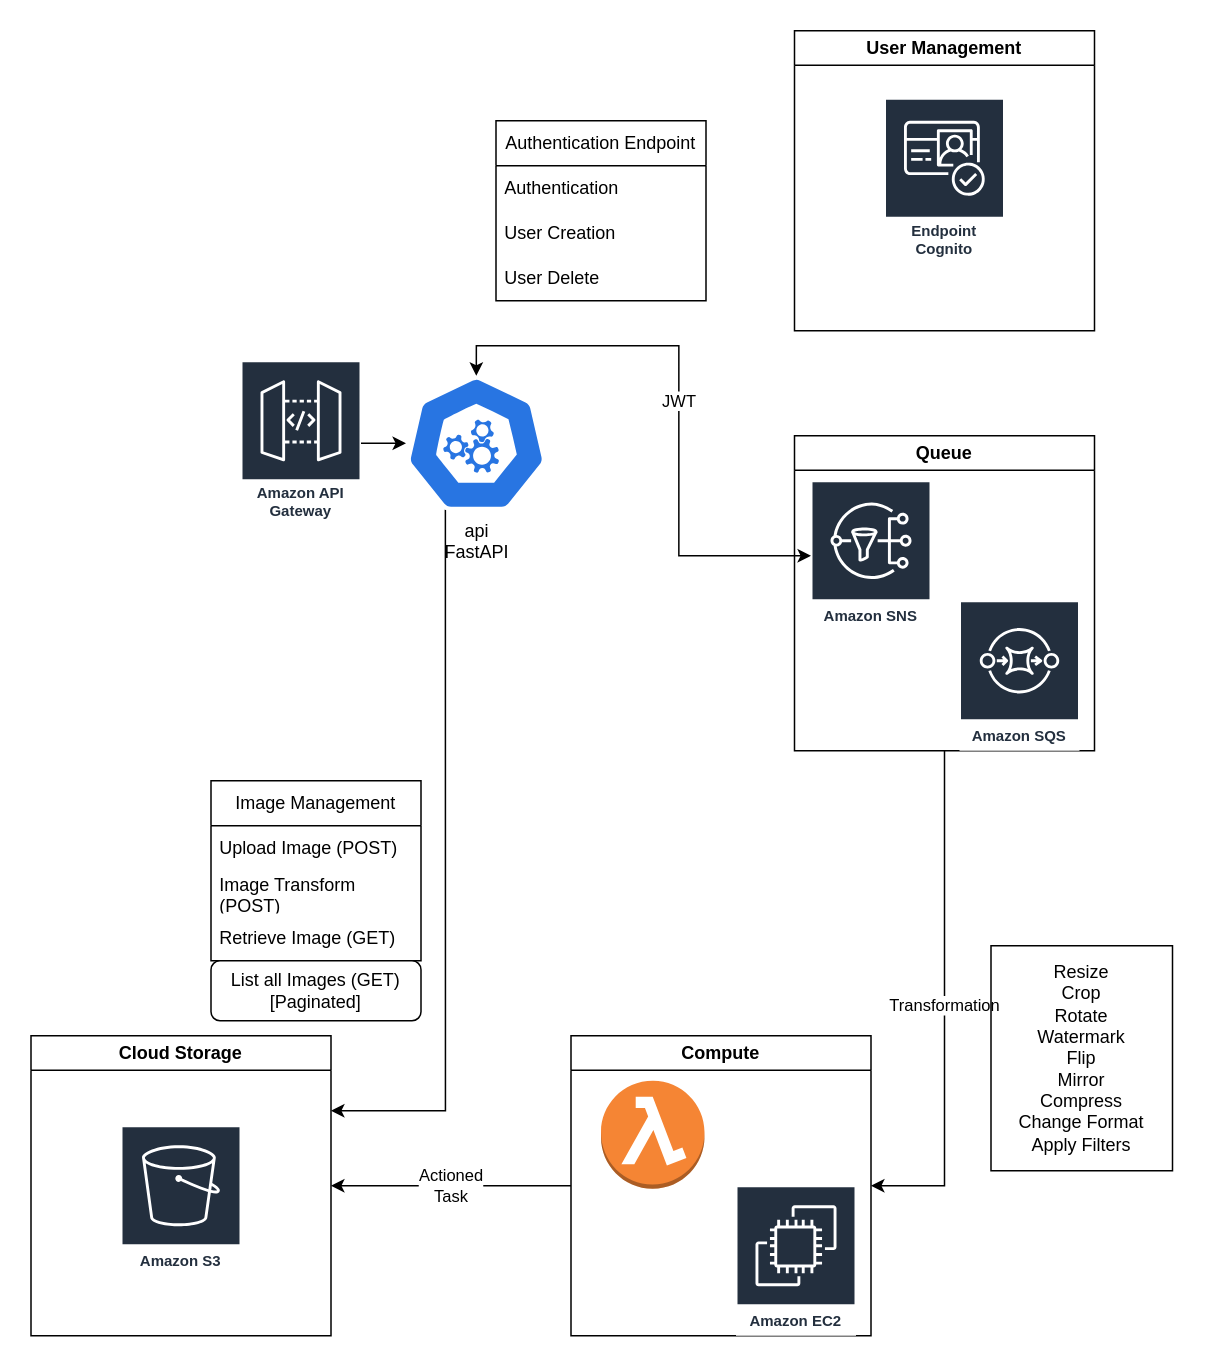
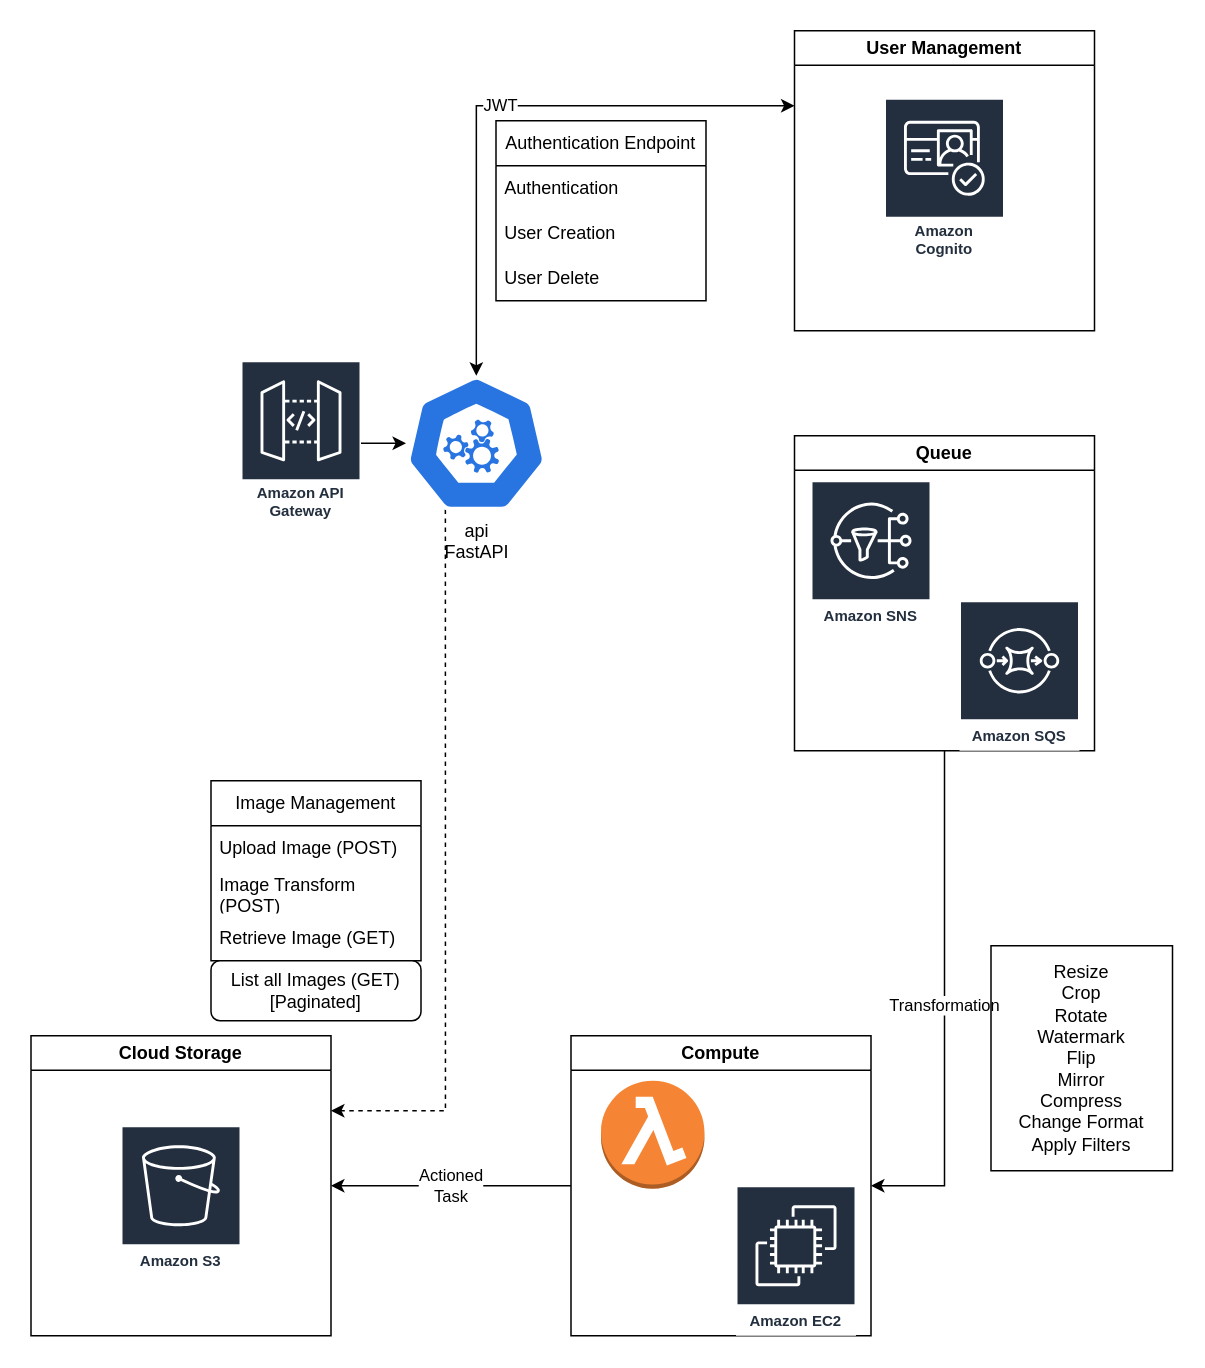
  <mxCell id="0" />
  <mxCell id="1" parent="0" />
- <mxCell id="2" style="edgeStyle=orthogonalEdgeStyle;rounded=0;orthogonalLoop=1;jettySize=auto;html=1;exitX=0.28;exitY=0.99;exitDx=0;exitDy=0;exitPerimeter=0;entryX=1;entryY=0.25;entryDx=0;entryDy=0;" edge="1" parent="1" source="3" target="18"><mxGeometry relative="1" as="geometry" /></mxCell>
+ <mxCell id="2" style="edgeStyle=orthogonalEdgeStyle;rounded=0;orthogonalLoop=1;jettySize=auto;html=1;exitX=0.28;exitY=0.99;exitDx=0;exitDy=0;exitPerimeter=0;entryX=1;entryY=0.25;entryDx=0;entryDy=0;dashed=1;" edge="1" parent="1" source="3" target="18"><mxGeometry relative="1" as="geometry" /></mxCell>
  <mxCell id="3" value="api&lt;div&gt;FastAPI&lt;/div&gt;" style="aspect=fixed;sketch=0;html=1;dashed=0;whitespace=wrap;verticalLabelPosition=bottom;verticalAlign=top;fillColor=#2875E2;strokeColor=#ffffff;points=[[0.005,0.63,0],[0.1,0.2,0],[0.9,0.2,0],[0.5,0,0],[0.995,0.63,0],[0.72,0.99,0],[0.5,1,0],[0.28,0.99,0]];shape=mxgraph.kubernetes.icon2;prIcon=api" vertex="1" parent="1"><mxGeometry x="270" y="250" width="93.75" height="90" as="geometry" /></mxCell>
- <mxCell id="4" value="JWT" style="edgeStyle=orthogonalEdgeStyle;rounded=0;orthogonalLoop=1;jettySize=auto;html=1;exitX=0.5;exitY=0;exitDx=0;exitDy=0;exitPerimeter=0;startArrow=classic;startFill=1;" edge="1" parent="1" source="3" target="23"><mxGeometry relative="1" as="geometry"><mxPoint x="590" y="69" as="targetPoint" /></mxGeometry></mxCell>
+ <mxCell id="4" value="JWT" style="edgeStyle=orthogonalEdgeStyle;rounded=0;orthogonalLoop=1;jettySize=auto;html=1;exitX=0.5;exitY=0;exitDx=0;exitDy=0;exitPerimeter=0;startArrow=classic;startFill=1;entryX=0;entryY=0.25;entryDx=0;entryDy=0;" edge="1" parent="1" source="3" target="24"><mxGeometry relative="1" as="geometry"><mxPoint x="590" y="69" as="targetPoint" /></mxGeometry></mxCell>
  <mxCell id="5" value="Actioned&lt;br&gt;Task" style="edgeStyle=orthogonalEdgeStyle;rounded=0;orthogonalLoop=1;jettySize=auto;html=1;exitX=0;exitY=0.5;exitDx=0;exitDy=0;entryX=1;entryY=0.5;entryDx=0;entryDy=0;" edge="1" parent="1" source="6" target="18"><mxGeometry relative="1" as="geometry" /></mxCell>
  <mxCell id="6" value="Compute" style="swimlane;whiteSpace=wrap;html=1;" vertex="1" parent="1"><mxGeometry x="380" y="690" width="200" height="200" as="geometry" /></mxCell>
  <mxCell id="7" value="" style="outlineConnect=0;dashed=0;verticalLabelPosition=bottom;verticalAlign=top;align=center;html=1;shape=mxgraph.aws3.lambda_function;fillColor=#F58534;gradientColor=none;" vertex="1" parent="6"><mxGeometry x="20" y="30" width="69" height="72" as="geometry" /></mxCell>
  <mxCell id="8" value="Amazon EC2" style="sketch=0;outlineConnect=0;fontColor=#232F3E;gradientColor=none;strokeColor=#ffffff;fillColor=#232F3E;dashed=0;verticalLabelPosition=middle;verticalAlign=bottom;align=center;html=1;whiteSpace=wrap;fontSize=10;fontStyle=1;spacing=3;shape=mxgraph.aws4.productIcon;prIcon=mxgraph.aws4.ec2;" vertex="1" parent="6"><mxGeometry x="110" y="100" width="80" height="100" as="geometry" /></mxCell>
  <mxCell id="9" value="Authentication Endpoint" style="swimlane;fontStyle=0;childLayout=stackLayout;horizontal=1;startSize=30;horizontalStack=0;resizeParent=1;resizeParentMax=0;resizeLast=0;collapsible=1;marginBottom=0;whiteSpace=wrap;html=1;" vertex="1" parent="1"><mxGeometry x="330" y="80" width="140" height="120" as="geometry" /></mxCell>
  <mxCell id="10" value="Authentication" style="text;strokeColor=none;fillColor=none;align=left;verticalAlign=middle;spacingLeft=4;spacingRight=4;overflow=hidden;points=[[0,0.5],[1,0.5]];portConstraint=eastwest;rotatable=0;whiteSpace=wrap;html=1;" vertex="1" parent="9"><mxGeometry y="30" width="140" height="30" as="geometry" /></mxCell>
  <mxCell id="11" value="User Creation" style="text;strokeColor=none;fillColor=none;align=left;verticalAlign=middle;spacingLeft=4;spacingRight=4;overflow=hidden;points=[[0,0.5],[1,0.5]];portConstraint=eastwest;rotatable=0;whiteSpace=wrap;html=1;" vertex="1" parent="9"><mxGeometry y="60" width="140" height="30" as="geometry" /></mxCell>
  <mxCell id="12" value="User Delete" style="text;strokeColor=none;fillColor=none;align=left;verticalAlign=middle;spacingLeft=4;spacingRight=4;overflow=hidden;points=[[0,0.5],[1,0.5]];portConstraint=eastwest;rotatable=0;whiteSpace=wrap;html=1;" vertex="1" parent="9"><mxGeometry y="90" width="140" height="30" as="geometry" /></mxCell>
  <mxCell id="13" value="Image Management" style="swimlane;fontStyle=0;childLayout=stackLayout;horizontal=1;startSize=30;horizontalStack=0;resizeParent=1;resizeParentMax=0;resizeLast=0;collapsible=1;marginBottom=0;whiteSpace=wrap;html=1;" vertex="1" parent="1"><mxGeometry x="140" y="520" width="140" height="120" as="geometry" /></mxCell>
  <mxCell id="14" value="Upload Image (POST)" style="text;strokeColor=none;fillColor=none;align=left;verticalAlign=middle;spacingLeft=4;spacingRight=4;overflow=hidden;points=[[0,0.5],[1,0.5]];portConstraint=eastwest;rotatable=0;whiteSpace=wrap;html=1;" vertex="1" parent="13"><mxGeometry y="30" width="140" height="30" as="geometry" /></mxCell>
  <mxCell id="15" value="Image Transform (POST)" style="text;strokeColor=none;fillColor=none;align=left;verticalAlign=middle;spacingLeft=4;spacingRight=4;overflow=hidden;points=[[0,0.5],[1,0.5]];portConstraint=eastwest;rotatable=0;whiteSpace=wrap;html=1;" vertex="1" parent="13"><mxGeometry y="60" width="140" height="30" as="geometry" /></mxCell>
  <mxCell id="16" value="Retrieve Image (GET)" style="text;strokeColor=none;fillColor=none;align=left;verticalAlign=middle;spacingLeft=4;spacingRight=4;overflow=hidden;points=[[0,0.5],[1,0.5]];portConstraint=eastwest;rotatable=0;whiteSpace=wrap;html=1;" vertex="1" parent="13"><mxGeometry y="90" width="140" height="30" as="geometry" /></mxCell>
  <mxCell id="17" value="List all Images (GET)&lt;div&gt;[Paginated]&lt;/div&gt;" style="whiteSpace=wrap;html=1;rounded=1;" vertex="1" parent="1"><mxGeometry x="140" y="640" width="140" height="40" as="geometry" /></mxCell>
  <mxCell id="18" value="Cloud Storage" style="swimlane;whiteSpace=wrap;html=1;" vertex="1" parent="1"><mxGeometry x="20" y="690" width="200" height="200" as="geometry" /></mxCell>
  <mxCell id="19" value="Amazon S3" style="sketch=0;outlineConnect=0;fontColor=#232F3E;gradientColor=none;strokeColor=#ffffff;fillColor=#232F3E;dashed=0;verticalLabelPosition=middle;verticalAlign=bottom;align=center;html=1;whiteSpace=wrap;fontSize=10;fontStyle=1;spacing=3;shape=mxgraph.aws4.productIcon;prIcon=mxgraph.aws4.s3;" vertex="1" parent="18"><mxGeometry x="60" y="60" width="80" height="100" as="geometry" /></mxCell>
  <mxCell id="20" value="Transformation" style="edgeStyle=orthogonalEdgeStyle;rounded=0;orthogonalLoop=1;jettySize=auto;html=1;exitX=0.5;exitY=1;exitDx=0;exitDy=0;entryX=1;entryY=0.5;entryDx=0;entryDy=0;" edge="1" parent="1" source="21" target="6"><mxGeometry relative="1" as="geometry" /></mxCell>
  <mxCell id="21" value="Queue" style="swimlane;whiteSpace=wrap;html=1;" vertex="1" parent="1"><mxGeometry x="529" y="290" width="200" height="210" as="geometry" /></mxCell>
  <mxCell id="22" value="Amazon SQS" style="sketch=0;outlineConnect=0;fontColor=#232F3E;gradientColor=none;strokeColor=#ffffff;fillColor=#232F3E;dashed=0;verticalLabelPosition=middle;verticalAlign=bottom;align=center;html=1;whiteSpace=wrap;fontSize=10;fontStyle=1;spacing=3;shape=mxgraph.aws4.productIcon;prIcon=mxgraph.aws4.sqs;" vertex="1" parent="21"><mxGeometry x="110" y="110" width="80" height="100" as="geometry" /></mxCell>
  <mxCell id="23" value="Amazon SNS" style="sketch=0;outlineConnect=0;fontColor=#232F3E;gradientColor=none;strokeColor=#ffffff;fillColor=#232F3E;dashed=0;verticalLabelPosition=middle;verticalAlign=bottom;align=center;html=1;whiteSpace=wrap;fontSize=10;fontStyle=1;spacing=3;shape=mxgraph.aws4.productIcon;prIcon=mxgraph.aws4.sns;" vertex="1" parent="21"><mxGeometry x="11" y="30" width="80" height="100" as="geometry" /></mxCell>
  <mxCell id="24" value="User Management" style="swimlane;whiteSpace=wrap;html=1;" vertex="1" parent="1"><mxGeometry x="529" y="20" width="200" height="200" as="geometry" /></mxCell>
- <mxCell id="25" value="Endpoint Cognito" style="sketch=0;outlineConnect=0;fontColor=#232F3E;gradientColor=none;strokeColor=#ffffff;fillColor=#232F3E;dashed=0;verticalLabelPosition=middle;verticalAlign=bottom;align=center;html=1;whiteSpace=wrap;fontSize=10;fontStyle=1;spacing=3;shape=mxgraph.aws4.productIcon;prIcon=mxgraph.aws4.cognito;" vertex="1" parent="24"><mxGeometry x="60" y="45" width="80" height="110" as="geometry" /></mxCell>
+ <mxCell id="25" value="Amazon Cognito" style="sketch=0;outlineConnect=0;fontColor=#232F3E;gradientColor=none;strokeColor=#ffffff;fillColor=#232F3E;dashed=0;verticalLabelPosition=middle;verticalAlign=bottom;align=center;html=1;whiteSpace=wrap;fontSize=10;fontStyle=1;spacing=3;shape=mxgraph.aws4.productIcon;prIcon=mxgraph.aws4.cognito;" vertex="1" parent="24"><mxGeometry x="60" y="45" width="80" height="110" as="geometry" /></mxCell>
  <mxCell id="26" value="Resize&lt;div&gt;Crop&lt;/div&gt;&lt;div&gt;Rotate&lt;/div&gt;&lt;div&gt;Watermark&lt;/div&gt;&lt;div&gt;Flip&lt;/div&gt;&lt;div&gt;Mirror&lt;/div&gt;&lt;div&gt;Compress&lt;/div&gt;&lt;div&gt;Change Format&lt;/div&gt;&lt;div&gt;Apply Filters&lt;/div&gt;" style="text;html=1;align=center;verticalAlign=middle;whiteSpace=wrap;rounded=0;textShadow=0;strokeColor=default;" vertex="1" parent="1"><mxGeometry x="660" y="630" width="121" height="150" as="geometry" /></mxCell>
  <mxCell id="27" value="" style="edgeStyle=orthogonalEdgeStyle;rounded=0;orthogonalLoop=1;jettySize=auto;html=1;" edge="1" parent="1" source="28" target="3"><mxGeometry relative="1" as="geometry" /></mxCell>
  <mxCell id="28" value="Amazon API Gateway" style="sketch=0;outlineConnect=0;fontColor=#232F3E;gradientColor=none;strokeColor=#ffffff;fillColor=#232F3E;dashed=0;verticalLabelPosition=middle;verticalAlign=bottom;align=center;html=1;whiteSpace=wrap;fontSize=10;fontStyle=1;spacing=3;shape=mxgraph.aws4.productIcon;prIcon=mxgraph.aws4.api_gateway;" vertex="1" parent="1"><mxGeometry x="160" y="240" width="80" height="110" as="geometry" /></mxCell>
